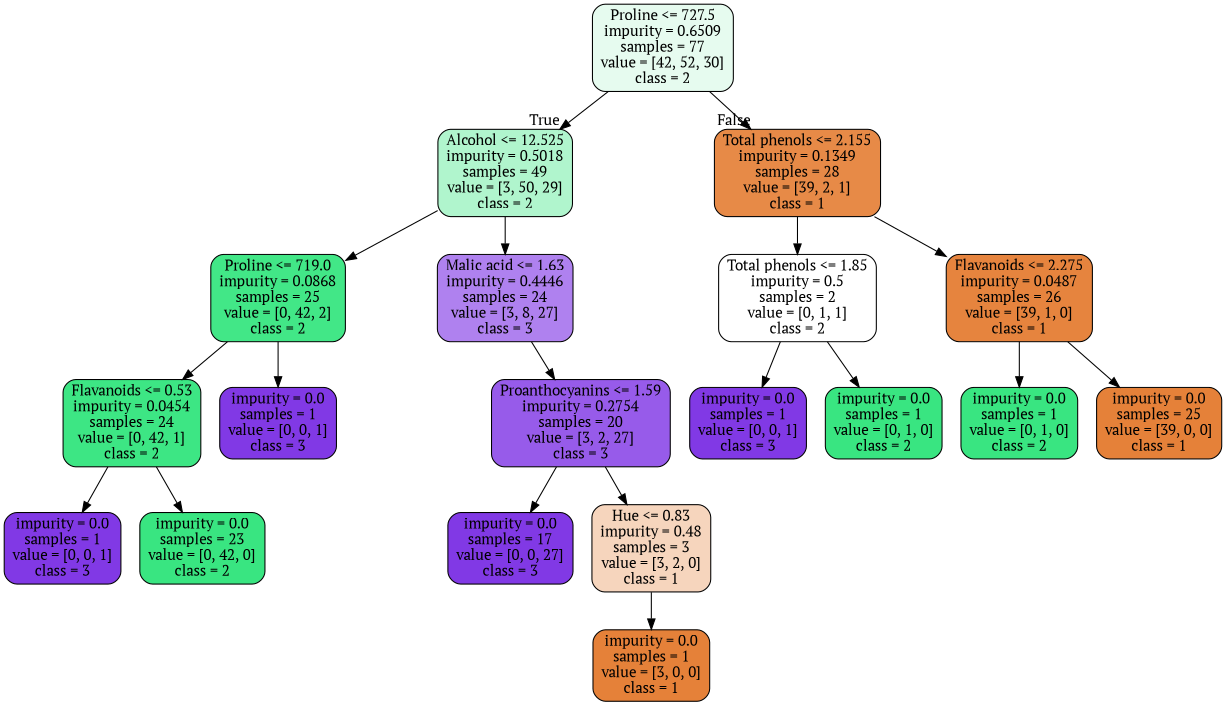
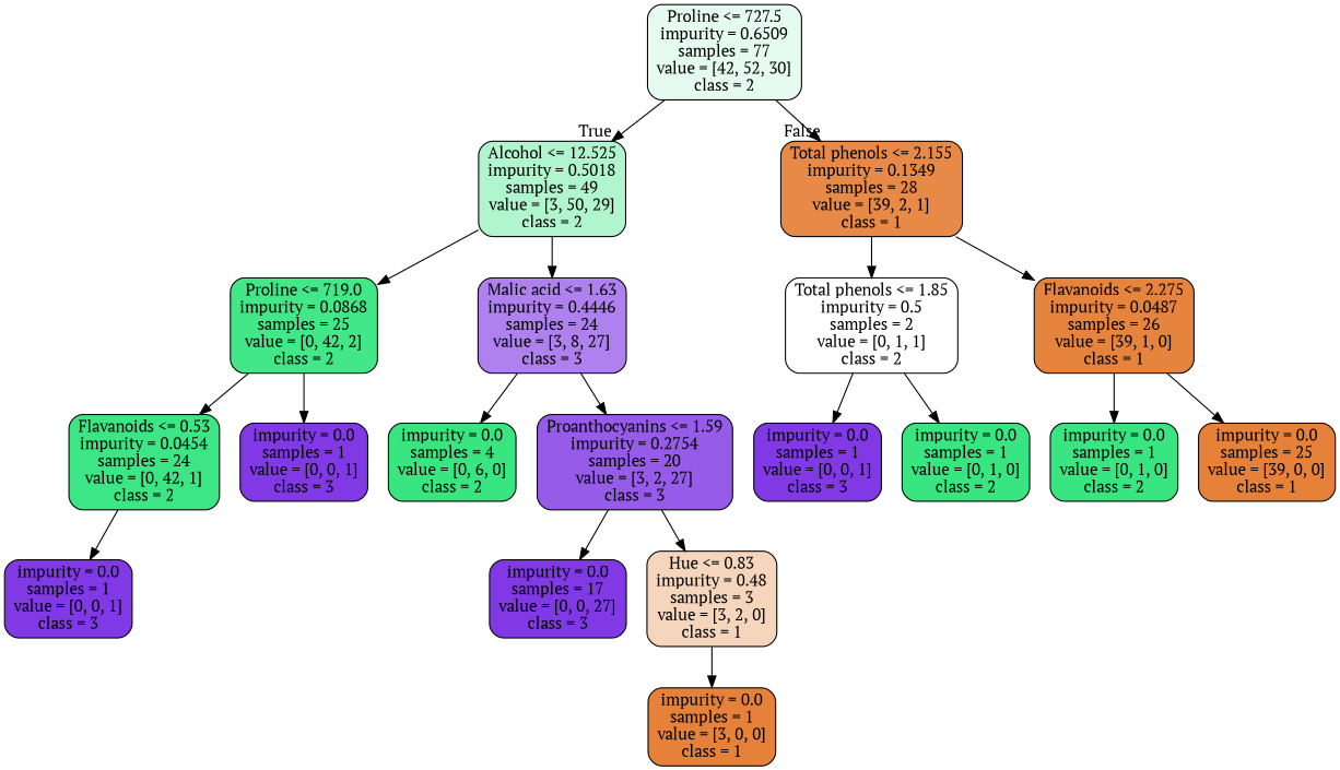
  digraph {
    fontname="PT Serif"
    node [color=black fillcolor="#8139e5ff" fontname="PT Serif" shape=box style="filled, rounded"]
    edge [fontname="PT Serif"]
    n1 [fillcolor="#39e5811f" label="Proline <= 727.5\nimpurity = 0.6509\nsamples = 77\nvalue = [42, 52, 30]\nclass = 2"]
    n2 [fillcolor="#39e58165" label="Alcohol <= 12.525\nimpurity = 0.5018\nsamples = 49\nvalue = [3, 50, 29]\nclass = 2"]
    n3 [fillcolor="#e58139ec" label="Total phenols <= 2.155\nimpurity = 0.1349\nsamples = 28\nvalue = [39, 2, 1]\nclass = 1"]
    n4 [fillcolor="#39e581f3" label="Proline <= 719.0\nimpurity = 0.0868\nsamples = 25\nvalue = [0, 42, 2]\nclass = 2"]
    n5 [fillcolor="#8139e5a2" label="Malic acid <= 1.63\nimpurity = 0.4446\nsamples = 24\nvalue = [3, 8, 27]\nclass = 3"]
    n6 [fillcolor="#39e58100" label="Total phenols <= 1.85\nimpurity = 0.5\nsamples = 2\nvalue = [0, 1, 1]\nclass = 2"]
    n7 [fillcolor="#e58139f8" label="Flavanoids <= 2.275\nimpurity = 0.0487\nsamples = 26\nvalue = [39, 1, 0]\nclass = 1"]
    n8 [fillcolor="#39e581f9" label="Flavanoids <= 0.53\nimpurity = 0.0454\nsamples = 24\nvalue = [0, 42, 1]\nclass = 2"]
    n9 [label="impurity = 0.0\nsamples = 1\nvalue = [0, 0, 1]\nclass = 3"]
+   n10 [fillcolor="#39e581ff" label="impurity = 0.0\nsamples = 4\nvalue = [0, 6, 0]\nclass = 2"]
    n11 [fillcolor="#8139e5d3" label="Proanthocyanins <= 1.59\nimpurity = 0.2754\nsamples = 20\nvalue = [3, 2, 27]\nclass = 3"]
    n12 [label="impurity = 0.0\nsamples = 1\nvalue = [0, 0, 1]\nclass = 3"]
-   n13 [fillcolor="#39e581ff" label="impurity = 0.0\nsamples = 23\nvalue = [0, 42, 0]\nclass = 2"]
    n14 [label="impurity = 0.0\nsamples = 17\nvalue = [0, 0, 27]\nclass = 3"]
    n15 [fillcolor="#e5813955" label="Hue <= 0.83\nimpurity = 0.48\nsamples = 3\nvalue = [3, 2, 0]\nclass = 1"]
    n16 [fillcolor="#e58139ff" label="impurity = 0.0\nsamples = 1\nvalue = [3, 0, 0]\nclass = 1"]
    n17 [label="impurity = 0.0\nsamples = 1\nvalue = [0, 0, 1]\nclass = 3"]
    n18 [fillcolor="#39e581ff" label="impurity = 0.0\nsamples = 1\nvalue = [0, 1, 0]\nclass = 2"]
    n19 [fillcolor="#39e581ff" label="impurity = 0.0\nsamples = 1\nvalue = [0, 1, 0]\nclass = 2"]
    n20 [fillcolor="#e58139ff" label="impurity = 0.0\nsamples = 25\nvalue = [39, 0, 0]\nclass = 1"]
    n1 -> n2 [headlabel=True labelangle=45 labeldistance=2.5]
    n1 -> n3 [headlabel=False labelangle=-45 labeldistance=2.5]
    n2 -> n4
    n2 -> n5
    n3 -> n6
    n3 -> n7
    n4 -> n8
    n4 -> n9
+   n5 -> n10
    n5 -> n11
    n6 -> n17
    n6 -> n18
    n7 -> n19
    n7 -> n20
    n8 -> n12
-   n8 -> n13
    n11 -> n14
    n11 -> n15
    n15 -> n16
  }
